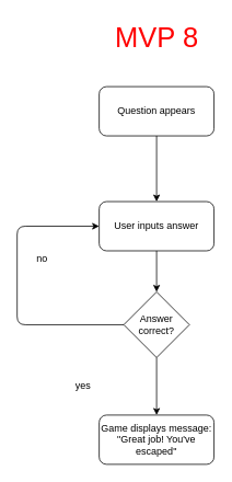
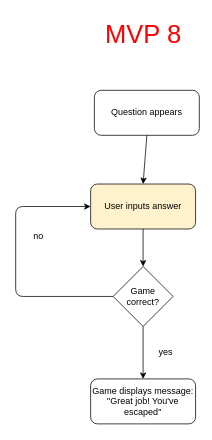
  <mxCell id="0" />
  <mxCell id="1" parent="0" />
- <mxCell id="2" value="Question appears" style="rounded=1;whiteSpace=wrap;html=1;" vertex="1" parent="1"><mxGeometry x="120" y="105" width="140" height="60" as="geometry" /></mxCell>
+ <mxCell id="2" value="Question appears" style="rounded=1;whiteSpace=wrap;html=1;" vertex="1" parent="1"><mxGeometry x="125" y="120" width="140" height="60" as="geometry" /></mxCell>
  <mxCell id="3" value="" style="endArrow=classic;html=1;exitX=0.5;exitY=1;exitDx=0;exitDy=0;" edge="1" parent="1" source="2"><mxGeometry width="50" height="50" relative="1" as="geometry"><mxPoint x="340" y="325" as="sourcePoint" /><mxPoint x="190" y="245" as="targetPoint" /></mxGeometry></mxCell>
- <mxCell id="4" value="User inputs answer" style="rounded=1;whiteSpace=wrap;html=1;" vertex="1" parent="1"><mxGeometry x="120" y="245" width="140" height="60" as="geometry" /></mxCell>
- <mxCell id="5" value="Answer correct?" style="rhombus;whiteSpace=wrap;html=1;" vertex="1" parent="1"><mxGeometry x="150" y="355" width="80" height="80" as="geometry" /></mxCell>
+ <mxCell id="4" value="User inputs answer" style="rounded=1;whiteSpace=wrap;html=1;fillColor=#fff2cc;" vertex="1" parent="1"><mxGeometry x="120" y="245" width="140" height="60" as="geometry" /></mxCell>
+ <mxCell id="5" value="Game correct?" style="rhombus;whiteSpace=wrap;html=1;" vertex="1" parent="1"><mxGeometry x="150" y="355" width="80" height="80" as="geometry" /></mxCell>
  <mxCell id="6" value="" style="endArrow=classic;html=1;exitX=0.5;exitY=1;exitDx=0;exitDy=0;entryX=0.5;entryY=0;entryDx=0;entryDy=0;" edge="1" parent="1" source="4" target="5"><mxGeometry width="50" height="50" relative="1" as="geometry"><mxPoint x="340" y="315" as="sourcePoint" /><mxPoint x="390" y="265" as="targetPoint" /></mxGeometry></mxCell>
  <mxCell id="7" value="" style="endArrow=classic;html=1;exitX=0.5;exitY=1;exitDx=0;exitDy=0;" edge="1" parent="1" source="5"><mxGeometry width="50" height="50" relative="1" as="geometry"><mxPoint x="340" y="315" as="sourcePoint" /><mxPoint x="190" y="505" as="targetPoint" /></mxGeometry></mxCell>
  <mxCell id="8" value="" style="endArrow=classic;html=1;exitX=0;exitY=0.5;exitDx=0;exitDy=0;entryX=0;entryY=0.5;entryDx=0;entryDy=0;" edge="1" parent="1" source="5" target="4"><mxGeometry width="50" height="50" relative="1" as="geometry"><mxPoint x="110" y="415" as="sourcePoint" /><mxPoint x="40" y="395" as="targetPoint" /><Array as="points"><mxPoint x="20" y="395" /><mxPoint x="20" y="275" /></Array></mxGeometry></mxCell>
- <mxCell id="9" value="yes" style="text;html=1;align=center;verticalAlign=middle;resizable=0;points=[];autosize=1;strokeColor=none;fillColor=none;" vertex="1" parent="1"><mxGeometry x="80" y="455" width="40" height="30" as="geometry" /></mxCell>
+ <mxCell id="9" value="yes" style="text;html=1;align=center;verticalAlign=middle;resizable=0;points=[];autosize=1;strokeColor=none;fillColor=none;" vertex="1" parent="1"><mxGeometry x="200" y="455" width="40" height="30" as="geometry" /></mxCell>
  <mxCell id="10" value="no" style="text;html=1;align=center;verticalAlign=middle;resizable=0;points=[];autosize=1;strokeColor=none;fillColor=none;" vertex="1" parent="1"><mxGeometry x="30" y="300" width="40" height="30" as="geometry" /></mxCell>
  <mxCell id="11" value="Game displays message: &quot;Great job! You've escaped&quot;" style="rounded=1;whiteSpace=wrap;html=1;" vertex="1" parent="1"><mxGeometry x="120" y="505" width="140" height="60" as="geometry" /></mxCell>
  <mxCell id="12" value="MVP 8" style="text;html=1;align=center;verticalAlign=middle;resizable=0;points=[];autosize=1;fontSize=34;fontColor=#FF0000;" vertex="1" parent="1"><mxGeometry x="130" y="20" width="120" height="50" as="geometry" /></mxCell>
